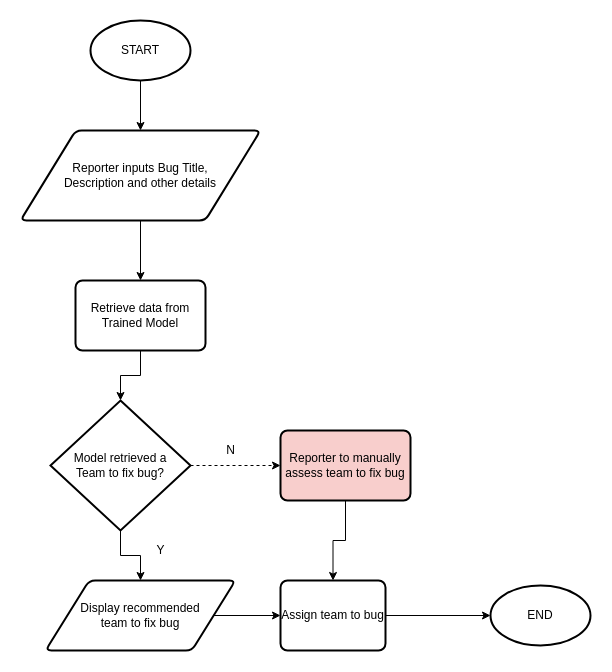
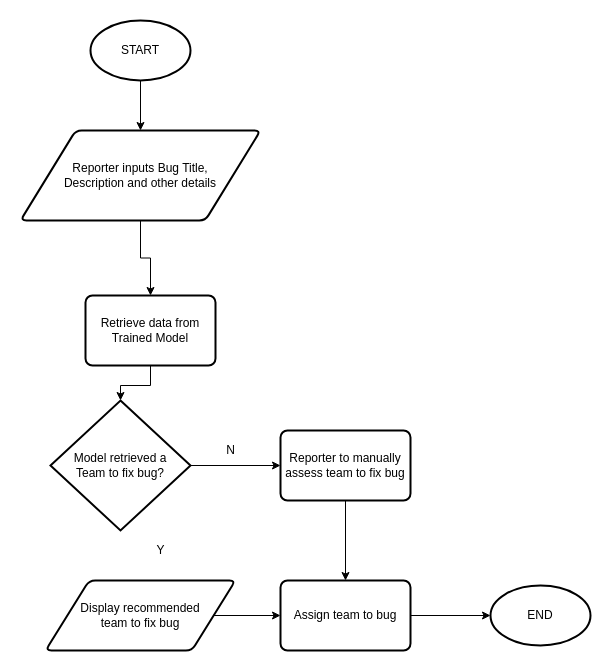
  <mxCell id="0" />
  <mxCell id="1" parent="0" />
  <mxCell id="2" value="" style="edgeStyle=orthogonalEdgeStyle;rounded=0;orthogonalLoop=1;jettySize=auto;html=1;" parent="1" source="3" target="5" edge="1"><mxGeometry relative="1" as="geometry" /></mxCell>
  <mxCell id="3" value="START" style="strokeWidth=2;html=1;shape=mxgraph.flowchart.start_1;whiteSpace=wrap;" parent="1" vertex="1"><mxGeometry x="90" y="20" width="100" height="60" as="geometry" /></mxCell>
  <mxCell id="4" value="" style="edgeStyle=orthogonalEdgeStyle;rounded=0;orthogonalLoop=1;jettySize=auto;html=1;" parent="1" source="5" target="7" edge="1"><mxGeometry relative="1" as="geometry" /></mxCell>
  <mxCell id="5" value="Reporter inputs Bug Title,&lt;br&gt;Description and other details" style="shape=parallelogram;html=1;strokeWidth=2;perimeter=parallelogramPerimeter;whiteSpace=wrap;rounded=1;arcSize=12;size=0.23;" parent="1" vertex="1"><mxGeometry x="20" y="130" width="240" height="90" as="geometry" /></mxCell>
  <mxCell id="6" value="" style="edgeStyle=orthogonalEdgeStyle;rounded=0;orthogonalLoop=1;jettySize=auto;html=1;" parent="1" source="7" target="10" edge="1"><mxGeometry relative="1" as="geometry" /></mxCell>
- <mxCell id="7" value="Retrieve data from Trained Model" style="rounded=1;whiteSpace=wrap;html=1;absoluteArcSize=1;arcSize=14;strokeWidth=2;" parent="1" vertex="1"><mxGeometry x="75" y="280" width="130" height="70" as="geometry" /></mxCell>
- <mxCell id="8" value="" style="edgeStyle=orthogonalEdgeStyle;rounded=0;orthogonalLoop=1;jettySize=auto;html=1;dashed=1;" parent="1" source="10" target="13" edge="1"><mxGeometry relative="1" as="geometry" /></mxCell>
- <mxCell id="9" style="edgeStyle=orthogonalEdgeStyle;rounded=0;orthogonalLoop=1;jettySize=auto;html=1;entryX=0.5;entryY=0;entryDx=0;entryDy=0;" parent="1" source="10" target="19" edge="1"><mxGeometry relative="1" as="geometry" /></mxCell>
+ <mxCell id="7" value="Retrieve data from Trained Model" style="rounded=1;whiteSpace=wrap;html=1;absoluteArcSize=1;arcSize=14;strokeWidth=2;" parent="1" vertex="1"><mxGeometry x="85" y="295" width="130" height="70" as="geometry" /></mxCell>
+ <mxCell id="8" value="" style="edgeStyle=orthogonalEdgeStyle;rounded=0;orthogonalLoop=1;jettySize=auto;html=1;" parent="1" source="10" target="13" edge="1"><mxGeometry relative="1" as="geometry" /></mxCell>
  <mxCell id="10" value="Model retrieved a&lt;br&gt;Team to fix bug?" style="strokeWidth=2;html=1;shape=mxgraph.flowchart.decision;whiteSpace=wrap;" parent="1" vertex="1"><mxGeometry x="50" y="400" width="140" height="130" as="geometry" /></mxCell>
  <mxCell id="11" value="END" style="strokeWidth=2;html=1;shape=mxgraph.flowchart.start_1;whiteSpace=wrap;" parent="1" vertex="1"><mxGeometry x="490" y="585" width="100" height="60" as="geometry" /></mxCell>
  <mxCell id="12" value="" style="edgeStyle=orthogonalEdgeStyle;rounded=0;orthogonalLoop=1;jettySize=auto;html=1;" parent="1" source="13" target="15" edge="1"><mxGeometry relative="1" as="geometry" /></mxCell>
- <mxCell id="13" value="Reporter to manually assess team to fix bug" style="rounded=1;whiteSpace=wrap;html=1;absoluteArcSize=1;arcSize=14;strokeWidth=2;fillColor=#f8cecc;" parent="1" vertex="1"><mxGeometry x="280" y="430" width="130" height="70" as="geometry" /></mxCell>
+ <mxCell id="13" value="Reporter to manually assess team to fix bug" style="rounded=1;whiteSpace=wrap;html=1;absoluteArcSize=1;arcSize=14;strokeWidth=2;" parent="1" vertex="1"><mxGeometry x="280" y="430" width="130" height="70" as="geometry" /></mxCell>
  <mxCell id="14" value="" style="edgeStyle=orthogonalEdgeStyle;rounded=0;orthogonalLoop=1;jettySize=auto;html=1;" parent="1" source="15" target="11" edge="1"><mxGeometry relative="1" as="geometry" /></mxCell>
- <mxCell id="15" value="Assign team to bug" style="rounded=1;whiteSpace=wrap;html=1;absoluteArcSize=1;arcSize=14;strokeWidth=2;" parent="1" vertex="1"><mxGeometry x="280" y="580" width="105" height="70" as="geometry" /></mxCell>
+ <mxCell id="15" value="Assign team to bug" style="rounded=1;whiteSpace=wrap;html=1;absoluteArcSize=1;arcSize=14;strokeWidth=2;" parent="1" vertex="1"><mxGeometry x="280" y="580" width="130" height="70" as="geometry" /></mxCell>
  <mxCell id="16" value="N" style="text;html=1;align=center;verticalAlign=middle;resizable=0;points=[];autosize=1;strokeColor=none;fillColor=none;" parent="1" vertex="1"><mxGeometry x="220" y="440" width="20" height="20" as="geometry" /></mxCell>
  <mxCell id="17" value="Y" style="text;html=1;align=center;verticalAlign=middle;resizable=0;points=[];autosize=1;strokeColor=none;fillColor=none;" parent="1" vertex="1"><mxGeometry x="150" y="540" width="20" height="20" as="geometry" /></mxCell>
  <mxCell id="18" value="" style="edgeStyle=orthogonalEdgeStyle;rounded=0;orthogonalLoop=1;jettySize=auto;html=1;" parent="1" source="19" target="15" edge="1"><mxGeometry relative="1" as="geometry" /></mxCell>
  <mxCell id="19" value="Display recommended&lt;br&gt;team to fix bug" style="shape=parallelogram;html=1;strokeWidth=2;perimeter=parallelogramPerimeter;whiteSpace=wrap;rounded=1;arcSize=12;size=0.23;" parent="1" vertex="1"><mxGeometry x="45" y="580" width="190" height="70" as="geometry" /></mxCell>
